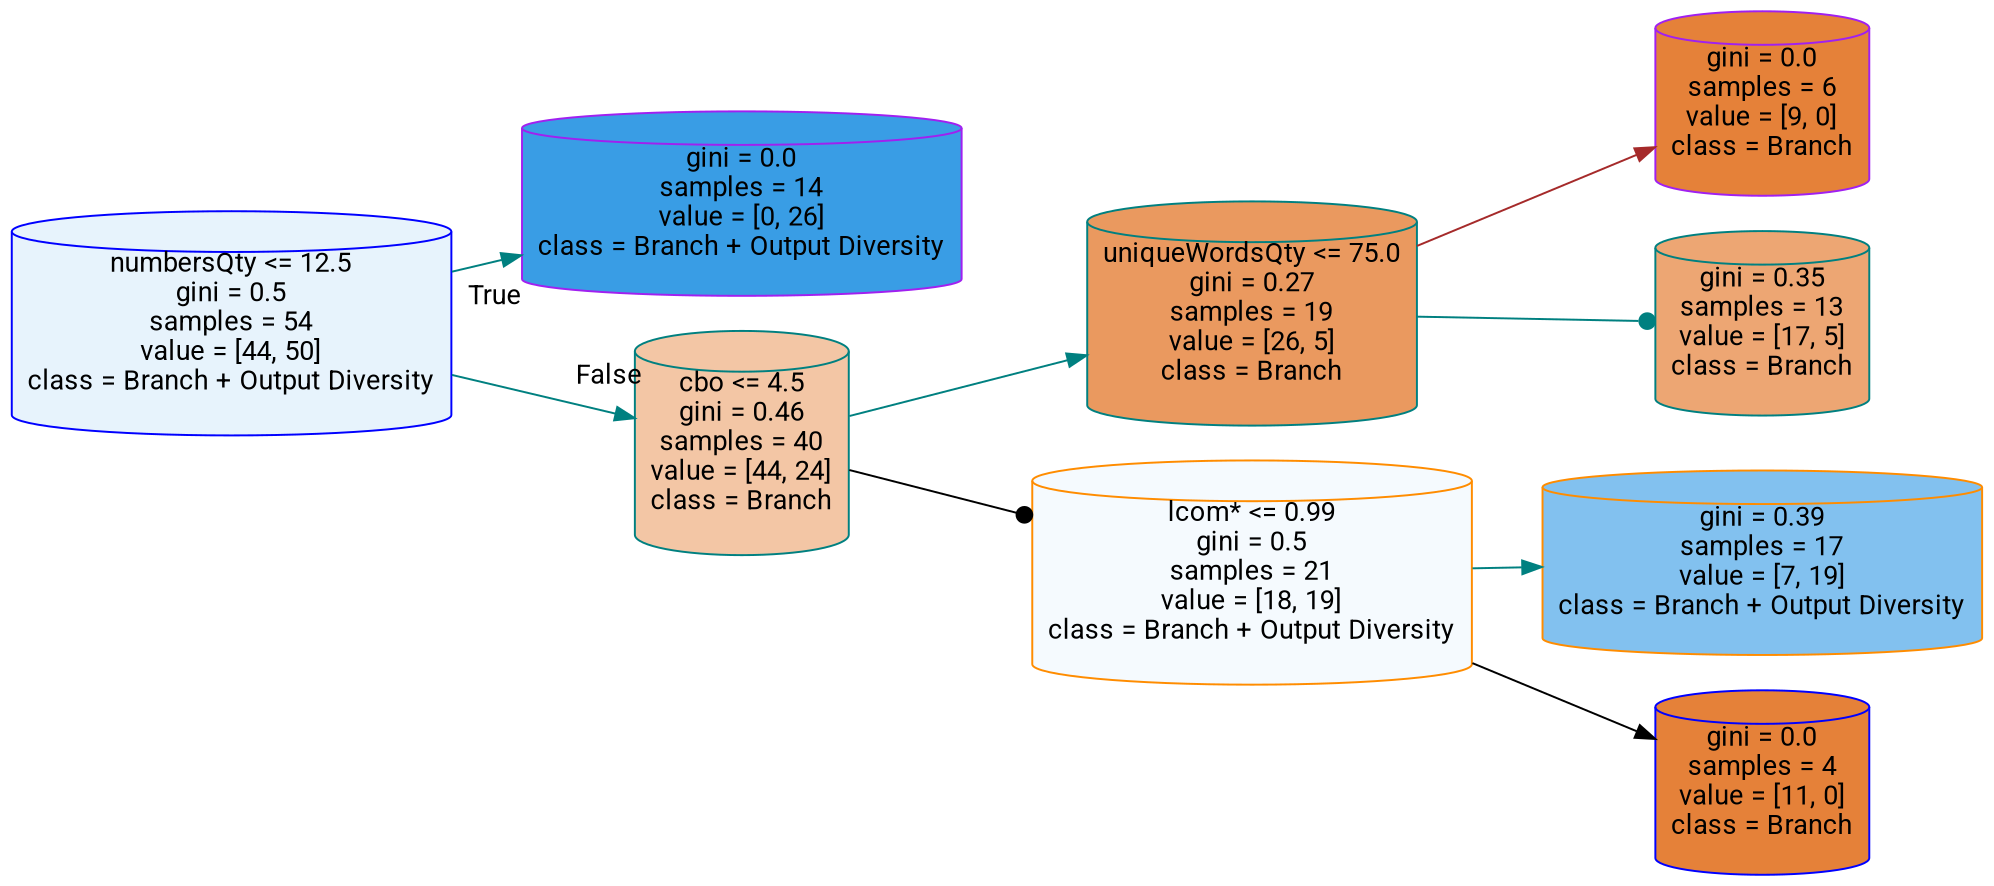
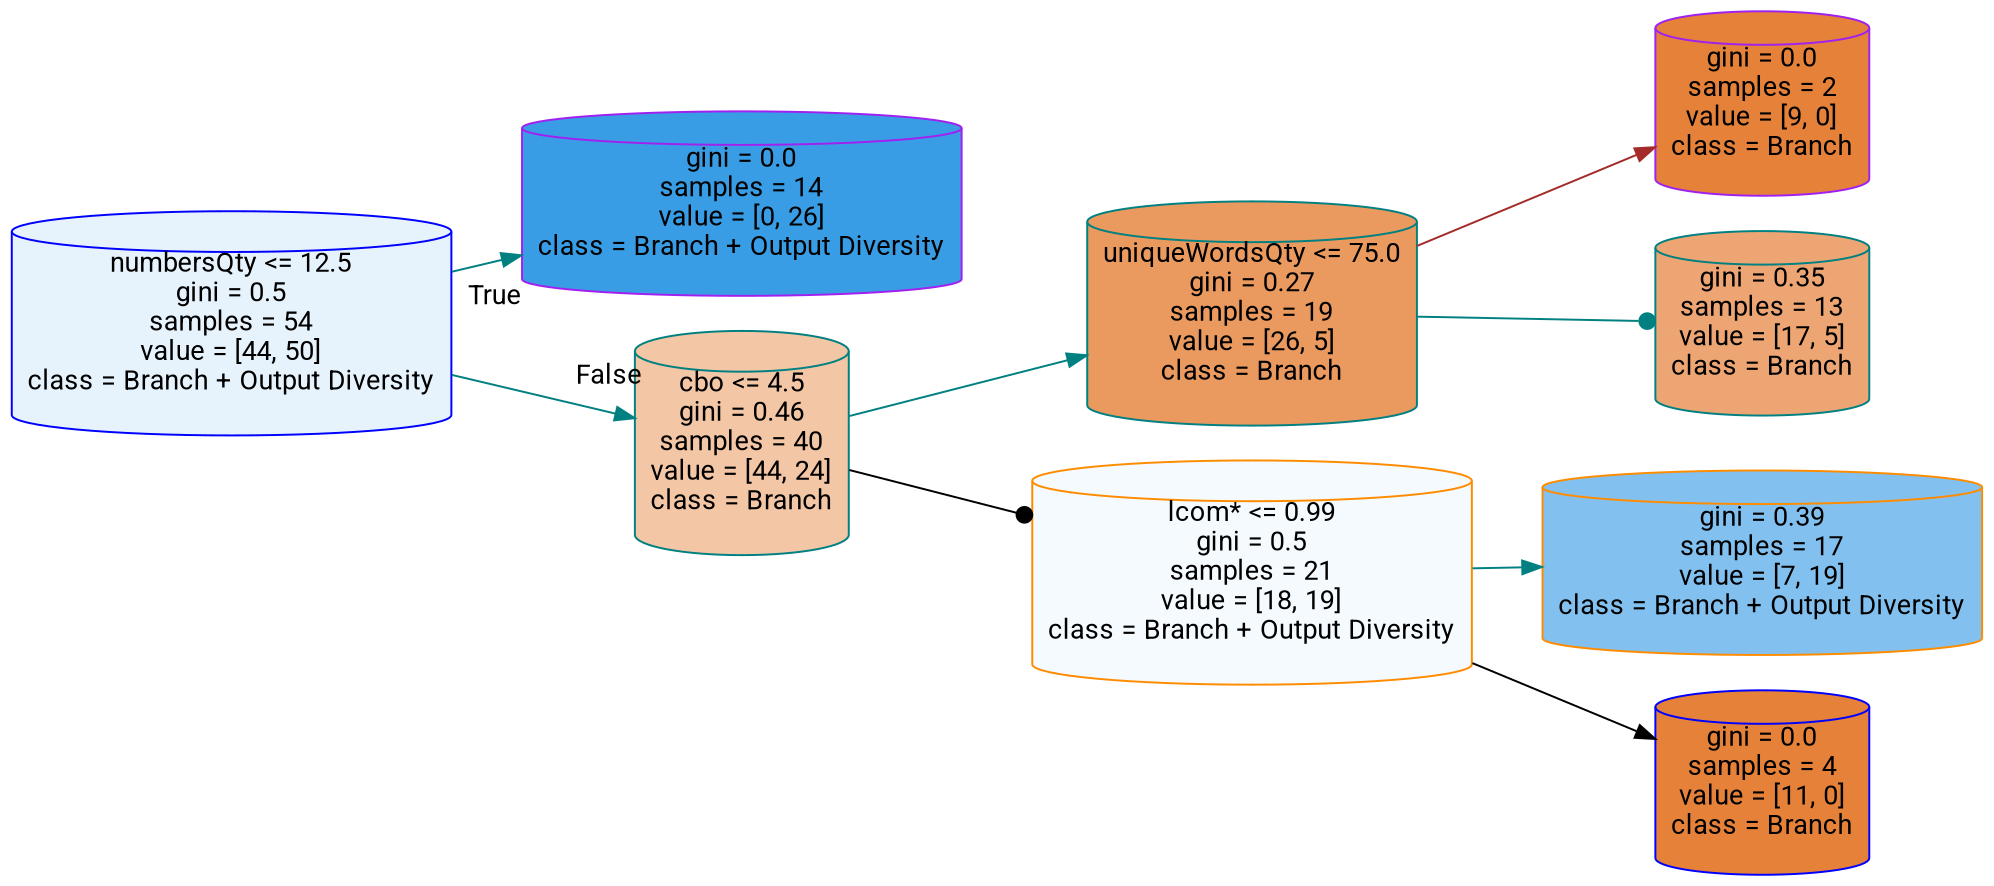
  digraph {
    rankdir=LR
    fontname=Roboto
    node [color=teal fillcolor="#e58139" fontname=Roboto shape=cylinder style="filled, rounded"]
    edge [fontname=Roboto color=teal arrowhead=normal]
    n1 [color=blue fillcolor="#e7f3fc" label="numbersQty <= 12.5\ngini = 0.5\nsamples = 54\nvalue = [44, 50]\nclass = Branch + Output Diversity"]
    n2 [color=purple fillcolor="#399de5" label="gini = 0.0\nsamples = 14\nvalue = [0, 26]\nclass = Branch + Output Diversity"]
    n3 [fillcolor="#f3c6a5" label="cbo <= 4.5\ngini = 0.46\nsamples = 40\nvalue = [44, 24]\nclass = Branch"]
    n4 [fillcolor="#ea995f" label="uniqueWordsQty <= 75.0\ngini = 0.27\nsamples = 19\nvalue = [26, 5]\nclass = Branch"]
    n5 [color=darkorange fillcolor="#f5fafe" label="lcom* <= 0.99\ngini = 0.5\nsamples = 21\nvalue = [18, 19]\nclass = Branch + Output Diversity"]
-   n6 [color=purple label="gini = 0.0\nsamples = 6\nvalue = [9, 0]\nclass = Branch"]
+   n6 [color=purple label="gini = 0.0\nsamples = 2\nvalue = [9, 0]\nclass = Branch"]
    n7 [fillcolor="#eda673" label="gini = 0.35\nsamples = 13\nvalue = [17, 5]\nclass = Branch"]
    n8 [color=darkorange fillcolor="#82c1ef" label="gini = 0.39\nsamples = 17\nvalue = [7, 19]\nclass = Branch + Output Diversity"]
    n9 [color=blue label="gini = 0.0\nsamples = 4\nvalue = [11, 0]\nclass = Branch"]
    n1 -> n2 [headlabel=True labelangle=45 labeldistance=2.5]
    n1 -> n3 [headlabel=False labelangle=-45 labeldistance=2.5]
    n3 -> n4
    n3 -> n5 [color=black arrowhead=dot]
    n4 -> n6 [color=brown]
    n4 -> n7 [arrowhead=dot]
    n5 -> n8
    n5 -> n9 [color=black]
  }
